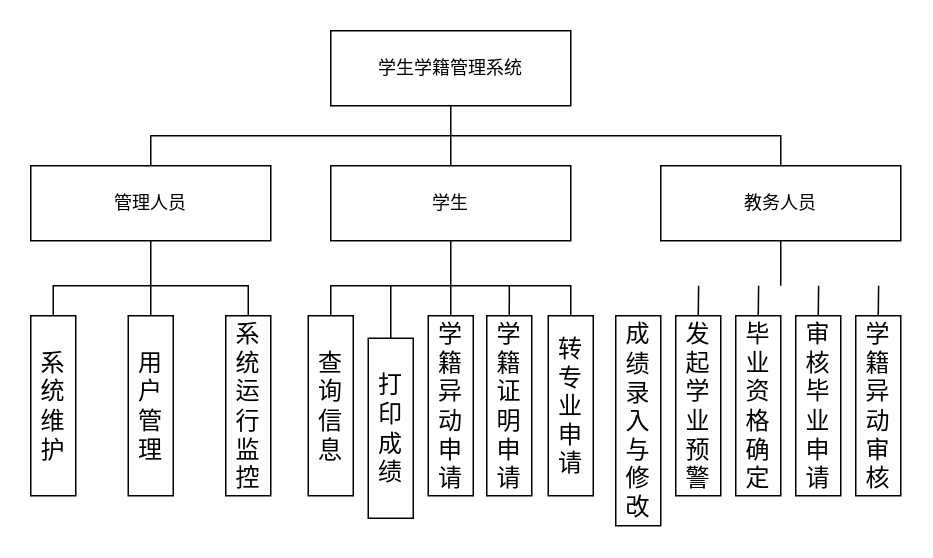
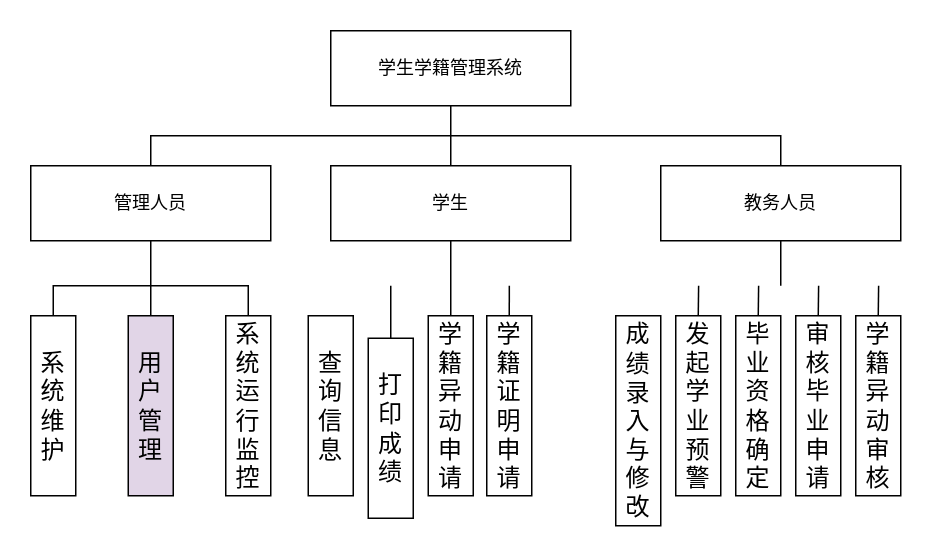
  <mxCell id="0" />
  <mxCell id="1" parent="0" />
  <mxCell id="2" style="edgeStyle=orthogonalEdgeStyle;rounded=0;orthogonalLoop=1;jettySize=auto;html=1;exitX=0.5;exitY=1;exitDx=0;exitDy=0;entryX=0.5;entryY=0;entryDx=0;entryDy=0;endArrow=none;endFill=0;" edge="1" parent="1" source="3" target="8"><mxGeometry relative="1" as="geometry" /></mxCell>
  <mxCell id="3" value="学生学籍管理系统" style="rounded=0;whiteSpace=wrap;html=1;" vertex="1" parent="1"><mxGeometry x="220" y="20" width="160" height="50" as="geometry" /></mxCell>
  <mxCell id="4" style="edgeStyle=orthogonalEdgeStyle;rounded=0;orthogonalLoop=1;jettySize=auto;html=1;exitX=0.5;exitY=1;exitDx=0;exitDy=0;endArrow=none;endFill=0;" edge="1" parent="1" source="6"><mxGeometry relative="1" as="geometry"><mxPoint x="520" y="190" as="targetPoint" /></mxGeometry></mxCell>
  <mxCell id="5" style="edgeStyle=orthogonalEdgeStyle;rounded=0;orthogonalLoop=1;jettySize=auto;html=1;exitX=0.5;exitY=0;exitDx=0;exitDy=0;entryX=0.5;entryY=0;entryDx=0;entryDy=0;endArrow=none;endFill=0;" edge="1" parent="1" source="6" target="10"><mxGeometry relative="1" as="geometry" /></mxCell>
  <mxCell id="6" value="教务人员" style="rounded=0;whiteSpace=wrap;html=1;" vertex="1" parent="1"><mxGeometry x="440" y="110" width="160" height="50" as="geometry" /></mxCell>
  <mxCell id="7" style="edgeStyle=orthogonalEdgeStyle;rounded=0;orthogonalLoop=1;jettySize=auto;html=1;exitX=0.5;exitY=1;exitDx=0;exitDy=0;entryX=0.5;entryY=0;entryDx=0;entryDy=0;endArrow=none;endFill=0;" edge="1" parent="1" source="8" target="18"><mxGeometry relative="1" as="geometry" /></mxCell>
  <mxCell id="8" value="学生" style="rounded=0;whiteSpace=wrap;html=1;" vertex="1" parent="1"><mxGeometry x="220" y="110" width="160" height="50" as="geometry" /></mxCell>
  <mxCell id="9" style="rounded=0;orthogonalLoop=1;jettySize=auto;html=1;exitX=0.5;exitY=1;exitDx=0;exitDy=0;entryX=0.5;entryY=0;entryDx=0;entryDy=0;endArrow=none;endFill=0;" edge="1" parent="1" source="10" target="12"><mxGeometry relative="1" as="geometry" /></mxCell>
  <mxCell id="10" value="管理人员" style="rounded=0;whiteSpace=wrap;html=1;" vertex="1" parent="1"><mxGeometry x="20" y="110" width="160" height="50" as="geometry" /></mxCell>
  <mxCell id="11" value="&lt;font style=&quot;font-size: 16px;&quot;&gt;系统维护&lt;/font&gt;" style="rounded=0;whiteSpace=wrap;html=1;" vertex="1" parent="1"><mxGeometry x="20" y="210" width="30" height="120" as="geometry" /></mxCell>
- <mxCell id="12" value="&lt;font style=&quot;font-size: 16px;&quot;&gt;用户管理&lt;/font&gt;" style="rounded=0;whiteSpace=wrap;html=1;" vertex="1" parent="1"><mxGeometry x="85" y="210" width="30" height="120" as="geometry" /></mxCell>
+ <mxCell id="12" value="&lt;font style=&quot;font-size: 16px;&quot;&gt;用户管理&lt;/font&gt;" style="rounded=0;whiteSpace=wrap;html=1;fillColor=#e1d5e7;" vertex="1" parent="1"><mxGeometry x="85" y="210" width="30" height="120" as="geometry" /></mxCell>
  <mxCell id="13" style="edgeStyle=orthogonalEdgeStyle;rounded=0;orthogonalLoop=1;jettySize=auto;html=1;exitX=0.5;exitY=0;exitDx=0;exitDy=0;entryX=0.5;entryY=0;entryDx=0;entryDy=0;endArrow=none;endFill=0;" edge="1" parent="1" source="14" target="11"><mxGeometry relative="1" as="geometry" /></mxCell>
  <mxCell id="14" value="&lt;span style=&quot;font-size: 16px;&quot;&gt;系统运行监控&lt;/span&gt;" style="rounded=0;whiteSpace=wrap;html=1;" vertex="1" parent="1"><mxGeometry x="150" y="210" width="30" height="120" as="geometry" /></mxCell>
  <mxCell id="15" value="&lt;span style=&quot;font-size: 16px;&quot;&gt;查询信息&lt;/span&gt;" style="rounded=0;whiteSpace=wrap;html=1;" vertex="1" parent="1"><mxGeometry x="205" y="210" width="30" height="120" as="geometry" /></mxCell>
  <mxCell id="16" style="edgeStyle=orthogonalEdgeStyle;rounded=0;orthogonalLoop=1;jettySize=auto;html=1;exitX=0.5;exitY=0;exitDx=0;exitDy=0;endArrow=none;endFill=0;" edge="1" parent="1" source="17"><mxGeometry relative="1" as="geometry"><mxPoint x="260" y="190" as="targetPoint" /></mxGeometry></mxCell>
  <mxCell id="17" value="&lt;span style=&quot;font-size: 16px;&quot;&gt;打印成绩&lt;/span&gt;" style="rounded=0;whiteSpace=wrap;html=1;" vertex="1" parent="1"><mxGeometry x="245" y="225" width="30" height="120" as="geometry" /></mxCell>
  <mxCell id="18" value="&lt;span style=&quot;font-size: 16px;&quot;&gt;学籍异动申请&lt;/span&gt;" style="rounded=0;whiteSpace=wrap;html=1;" vertex="1" parent="1"><mxGeometry x="285" y="210" width="30" height="120" as="geometry" /></mxCell>
  <mxCell id="19" style="edgeStyle=orthogonalEdgeStyle;rounded=0;orthogonalLoop=1;jettySize=auto;html=1;exitX=0.5;exitY=0;exitDx=0;exitDy=0;endArrow=none;endFill=0;" edge="1" parent="1" source="20"><mxGeometry relative="1" as="geometry"><mxPoint x="339.048" y="190" as="targetPoint" /></mxGeometry></mxCell>
  <mxCell id="20" value="&lt;span style=&quot;font-size: 16px;&quot;&gt;学籍证明申请&lt;/span&gt;" style="rounded=0;whiteSpace=wrap;html=1;" vertex="1" parent="1"><mxGeometry x="324" y="210" width="30" height="120" as="geometry" /></mxCell>
- <mxCell id="21" style="edgeStyle=orthogonalEdgeStyle;rounded=0;orthogonalLoop=1;jettySize=auto;html=1;exitX=0.5;exitY=0;exitDx=0;exitDy=0;entryX=0.5;entryY=0;entryDx=0;entryDy=0;endArrow=none;endFill=0;" edge="1" parent="1" source="22" target="15"><mxGeometry relative="1" as="geometry" /></mxCell>
- <mxCell id="22" value="&lt;span style=&quot;font-size: 16px;&quot;&gt;转专业申请&lt;/span&gt;" style="rounded=0;whiteSpace=wrap;html=1;" vertex="1" parent="1"><mxGeometry x="365" y="210" width="30" height="120" as="geometry" /></mxCell>
  <mxCell id="23" value="&lt;span style=&quot;font-size: 16px;&quot;&gt;成绩录入与修改&lt;/span&gt;" style="rounded=0;whiteSpace=wrap;html=1;" vertex="1" parent="1"><mxGeometry x="410" y="210" width="30" height="140" as="geometry" /></mxCell>
  <mxCell id="24" style="edgeStyle=orthogonalEdgeStyle;rounded=0;orthogonalLoop=1;jettySize=auto;html=1;exitX=0.5;exitY=0;exitDx=0;exitDy=0;endArrow=none;endFill=0;" edge="1" parent="1" source="25"><mxGeometry relative="1" as="geometry"><mxPoint x="465.238" y="190" as="targetPoint" /></mxGeometry></mxCell>
  <mxCell id="25" value="&lt;span style=&quot;font-size: 16px;&quot;&gt;发起学业预警&lt;/span&gt;" style="rounded=0;whiteSpace=wrap;html=1;" vertex="1" parent="1"><mxGeometry x="450" y="210" width="30" height="120" as="geometry" /></mxCell>
  <mxCell id="26" style="edgeStyle=orthogonalEdgeStyle;rounded=0;orthogonalLoop=1;jettySize=auto;html=1;exitX=0.5;exitY=0;exitDx=0;exitDy=0;endArrow=none;endFill=0;" edge="1" parent="1" source="27"><mxGeometry relative="1" as="geometry"><mxPoint x="505.238" y="190" as="targetPoint" /></mxGeometry></mxCell>
  <mxCell id="27" value="&lt;span style=&quot;font-size: 16px;&quot;&gt;毕业资格确定&lt;/span&gt;" style="rounded=0;whiteSpace=wrap;html=1;" vertex="1" parent="1"><mxGeometry x="490" y="210" width="30" height="120" as="geometry" /></mxCell>
  <mxCell id="28" style="edgeStyle=orthogonalEdgeStyle;rounded=0;orthogonalLoop=1;jettySize=auto;html=1;exitX=0.5;exitY=0;exitDx=0;exitDy=0;endArrow=none;endFill=0;" edge="1" parent="1" source="29"><mxGeometry relative="1" as="geometry"><mxPoint x="545.238" y="190" as="targetPoint" /></mxGeometry></mxCell>
  <mxCell id="29" value="&lt;span style=&quot;font-size: 16px;&quot;&gt;审核毕业申请&lt;/span&gt;" style="rounded=0;whiteSpace=wrap;html=1;" vertex="1" parent="1"><mxGeometry x="530" y="210" width="30" height="120" as="geometry" /></mxCell>
  <mxCell id="30" style="edgeStyle=orthogonalEdgeStyle;rounded=0;orthogonalLoop=1;jettySize=auto;html=1;exitX=0.5;exitY=0;exitDx=0;exitDy=0;endArrow=none;endFill=0;" edge="1" parent="1" source="31"><mxGeometry relative="1" as="geometry"><mxPoint x="585.238" y="190" as="targetPoint" /></mxGeometry></mxCell>
  <mxCell id="31" value="&lt;span style=&quot;font-size: 16px;&quot;&gt;学籍异动审核&lt;/span&gt;" style="rounded=0;whiteSpace=wrap;html=1;" vertex="1" parent="1"><mxGeometry x="570" y="210" width="30" height="120" as="geometry" /></mxCell>
